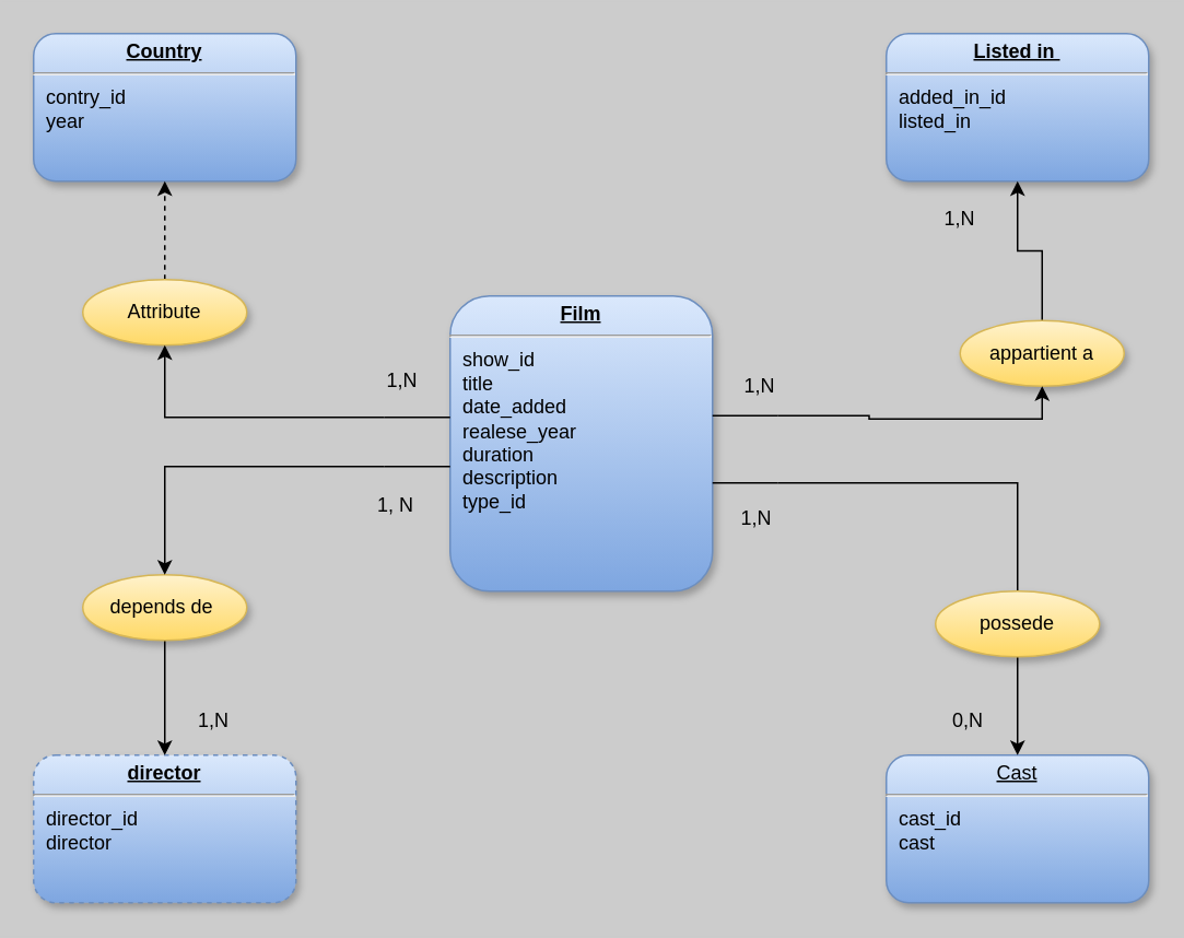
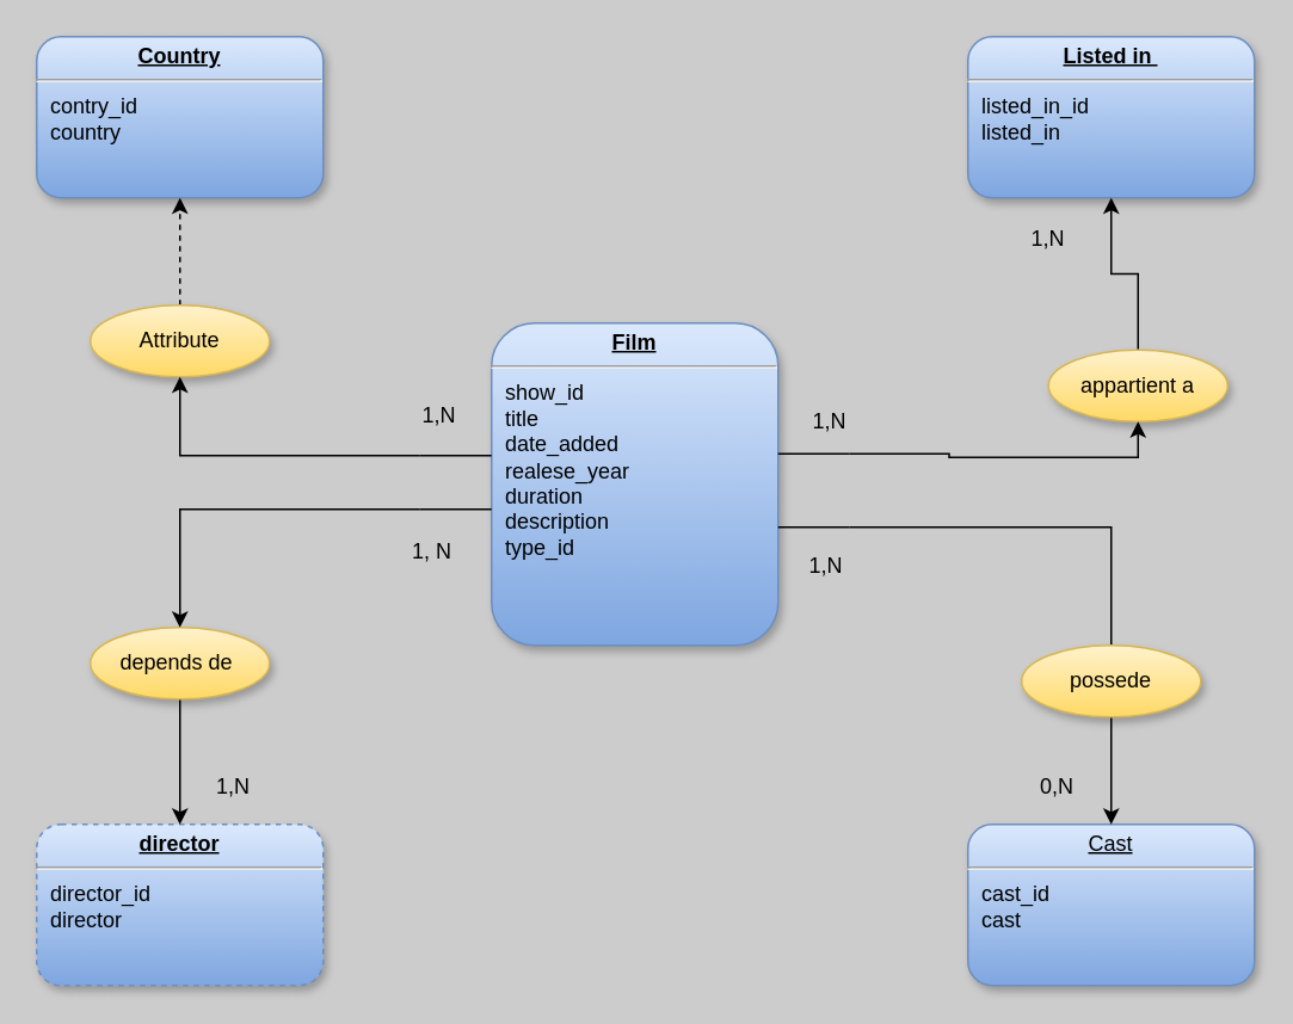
  <mxCell id="0" />
  <mxCell id="1" parent="0" />
- <mxCell id="2" value="&lt;p style=&quot;margin: 0px ; margin-top: 4px ; text-align: center ; text-decoration: underline&quot;&gt;&lt;b&gt;Country&lt;/b&gt;&lt;/p&gt;&lt;hr&gt;&lt;p style=&quot;margin: 0px ; margin-left: 8px&quot;&gt;contry_id&lt;/p&gt;&lt;p style=&quot;margin: 0px ; margin-left: 8px&quot;&gt;year&lt;/p&gt;" style="verticalAlign=top;align=left;overflow=fill;fontSize=12;fontFamily=Helvetica;html=1;rounded=1;shadow=1;gradientColor=#7ea6e0;fillColor=#dae8fc;strokeColor=#6c8ebf;" parent="1" vertex="1"><mxGeometry x="20" y="20" width="160" height="90" as="geometry" /></mxCell>
+ <mxCell id="2" value="&lt;p style=&quot;margin: 0px ; margin-top: 4px ; text-align: center ; text-decoration: underline&quot;&gt;&lt;b&gt;Country&lt;/b&gt;&lt;/p&gt;&lt;hr&gt;&lt;p style=&quot;margin: 0px ; margin-left: 8px&quot;&gt;contry_id&lt;/p&gt;&lt;p style=&quot;margin: 0px ; margin-left: 8px&quot;&gt;country&lt;/p&gt;" style="verticalAlign=top;align=left;overflow=fill;fontSize=12;fontFamily=Helvetica;html=1;rounded=1;shadow=1;gradientColor=#7ea6e0;fillColor=#dae8fc;strokeColor=#6c8ebf;" parent="1" vertex="1"><mxGeometry x="20" y="20" width="160" height="90" as="geometry" /></mxCell>
  <mxCell id="3" value="&lt;p style=&quot;margin: 0px ; margin-top: 4px ; text-align: center ; text-decoration: underline&quot;&gt;&lt;b&gt;director&lt;/b&gt;&lt;/p&gt;&lt;hr&gt;&lt;p style=&quot;margin: 0px ; margin-left: 8px&quot;&gt;director_id&lt;br&gt;&lt;/p&gt;&lt;p style=&quot;margin: 0px ; margin-left: 8px&quot;&gt;director&lt;/p&gt;" style="verticalAlign=top;align=left;overflow=fill;fontSize=12;fontFamily=Helvetica;html=1;rounded=1;shadow=1;gradientColor=#7ea6e0;fillColor=#dae8fc;strokeColor=#6c8ebf;dashed=1;" parent="1" vertex="1"><mxGeometry x="20" y="460" width="160" height="90" as="geometry" /></mxCell>
  <mxCell id="4" value="&lt;p style=&quot;margin: 0px ; margin-top: 4px ; text-align: center ; text-decoration: underline&quot;&gt;&lt;span&gt;Cast&lt;/span&gt;&lt;/p&gt;&lt;hr&gt;&lt;p style=&quot;margin: 0px ; margin-left: 8px&quot;&gt;cast_id&lt;/p&gt;&lt;p style=&quot;margin: 0px ; margin-left: 8px&quot;&gt;cast&lt;/p&gt;" style="verticalAlign=top;align=left;overflow=fill;fontSize=12;fontFamily=Helvetica;html=1;rounded=1;shadow=1;gradientColor=#7ea6e0;fillColor=#dae8fc;strokeColor=#6c8ebf;fontStyle=0" parent="1" vertex="1"><mxGeometry x="540" y="460" width="160" height="90" as="geometry" /></mxCell>
  <mxCell id="5" value="&lt;p style=&quot;margin: 0px ; margin-top: 4px ; text-align: center ; text-decoration: underline&quot;&gt;&lt;b&gt;Film&lt;/b&gt;&lt;/p&gt;&lt;hr&gt;&lt;p style=&quot;margin: 0px ; margin-left: 8px&quot;&gt;show_id&lt;/p&gt;&lt;p style=&quot;margin: 0px ; margin-left: 8px&quot;&gt;title&lt;br&gt;date_added&lt;/p&gt;&lt;p style=&quot;margin: 0px ; margin-left: 8px&quot;&gt;realese_year&lt;/p&gt;&lt;p style=&quot;margin: 0px ; margin-left: 8px&quot;&gt;duration&lt;/p&gt;&lt;p style=&quot;margin: 0px ; margin-left: 8px&quot;&gt;description&lt;/p&gt;&lt;p style=&quot;margin: 0px 0px 0px 8px&quot;&gt;type_id&lt;/p&gt;&lt;div&gt;&lt;br&gt;&lt;/div&gt;" style="verticalAlign=top;align=left;overflow=fill;fontSize=12;fontFamily=Helvetica;html=1;rounded=1;shadow=1;fillColor=#dae8fc;strokeColor=#6c8ebf;gradientColor=#7ea6e0;" parent="1" vertex="1"><mxGeometry x="274" y="180" width="160" height="180" as="geometry" /></mxCell>
- <mxCell id="6" value="&lt;p style=&quot;margin: 0px ; margin-top: 4px ; text-align: center ; text-decoration: underline&quot;&gt;&lt;b&gt;Listed in&amp;nbsp;&lt;/b&gt;&lt;/p&gt;&lt;hr&gt;&lt;p style=&quot;margin: 0px ; margin-left: 8px&quot;&gt;added_in_id&lt;/p&gt;&lt;p style=&quot;margin: 0px ; margin-left: 8px&quot;&gt;listed_in&lt;/p&gt;" style="verticalAlign=top;align=left;overflow=fill;fontSize=12;fontFamily=Helvetica;html=1;rounded=1;shadow=1;glass=0;sketch=0;gradientColor=#7ea6e0;fillColor=#dae8fc;strokeColor=#6c8ebf;" parent="1" vertex="1"><mxGeometry x="540" y="20" width="160" height="90" as="geometry" /></mxCell>
+ <mxCell id="6" value="&lt;p style=&quot;margin: 0px ; margin-top: 4px ; text-align: center ; text-decoration: underline&quot;&gt;&lt;b&gt;Listed in&amp;nbsp;&lt;/b&gt;&lt;/p&gt;&lt;hr&gt;&lt;p style=&quot;margin: 0px ; margin-left: 8px&quot;&gt;listed_in_id&lt;/p&gt;&lt;p style=&quot;margin: 0px ; margin-left: 8px&quot;&gt;listed_in&lt;/p&gt;" style="verticalAlign=top;align=left;overflow=fill;fontSize=12;fontFamily=Helvetica;html=1;rounded=1;shadow=1;glass=0;sketch=0;gradientColor=#7ea6e0;fillColor=#dae8fc;strokeColor=#6c8ebf;" parent="1" vertex="1"><mxGeometry x="540" y="20" width="160" height="90" as="geometry" /></mxCell>
  <mxCell id="7" style="edgeStyle=orthogonalEdgeStyle;rounded=0;orthogonalLoop=1;jettySize=auto;html=1;" parent="1" source="19" target="3" edge="1"><mxGeometry relative="1" as="geometry" /></mxCell>
  <mxCell id="8" value="" style="line;strokeWidth=1;fillColor=none;align=left;verticalAlign=middle;spacingTop=-1;spacingLeft=3;spacingRight=3;rotatable=0;labelPosition=right;points=[];portConstraint=eastwest;rounded=1;shadow=0;glass=0;sketch=0;" parent="1" vertex="1"><mxGeometry x="234" y="280" width="40" height="8" as="geometry" /></mxCell>
  <mxCell id="9" style="edgeStyle=orthogonalEdgeStyle;rounded=0;orthogonalLoop=1;jettySize=auto;html=1;entryX=0.5;entryY=0;entryDx=0;entryDy=0;" parent="1" source="10" target="4" edge="1"><mxGeometry relative="1" as="geometry" /></mxCell>
  <mxCell id="10" value="" style="line;strokeWidth=1;fillColor=none;align=left;verticalAlign=middle;spacingTop=-1;spacingLeft=3;spacingRight=3;rotatable=0;labelPosition=right;points=[];portConstraint=eastwest;rounded=1;shadow=0;glass=0;sketch=0;" parent="1" vertex="1"><mxGeometry x="434" y="290" width="40" height="8" as="geometry" /></mxCell>
  <mxCell id="11" style="edgeStyle=orthogonalEdgeStyle;rounded=0;orthogonalLoop=1;jettySize=auto;html=1;entryX=0.5;entryY=1;entryDx=0;entryDy=0;dashed=1;" parent="1" source="15" target="2" edge="1"><mxGeometry relative="1" as="geometry" /></mxCell>
  <mxCell id="12" value="" style="line;strokeWidth=1;fillColor=none;align=left;verticalAlign=middle;spacingTop=-1;spacingLeft=3;spacingRight=3;rotatable=0;labelPosition=right;points=[];portConstraint=eastwest;rounded=1;shadow=0;glass=0;sketch=0;" parent="1" vertex="1"><mxGeometry x="234" y="250" width="40" height="8" as="geometry" /></mxCell>
  <mxCell id="13" style="edgeStyle=orthogonalEdgeStyle;rounded=0;orthogonalLoop=1;jettySize=auto;html=1;entryX=0.5;entryY=1;entryDx=0;entryDy=0;" parent="1" source="17" target="6" edge="1"><mxGeometry relative="1" as="geometry" /></mxCell>
  <mxCell id="14" value="" style="line;strokeWidth=1;fillColor=none;align=left;verticalAlign=middle;spacingTop=-1;spacingLeft=3;spacingRight=3;rotatable=0;labelPosition=right;points=[];portConstraint=eastwest;rounded=1;shadow=0;glass=0;sketch=0;" parent="1" vertex="1"><mxGeometry x="434" y="248" width="40" height="10" as="geometry" /></mxCell>
  <mxCell id="15" value="Attribute" style="ellipse;whiteSpace=wrap;html=1;align=center;rounded=1;shadow=1;glass=0;sketch=0;gradientColor=#ffd966;fillColor=#fff2cc;strokeColor=#d6b656;" parent="1" vertex="1"><mxGeometry x="50" y="170" width="100" height="40" as="geometry" /></mxCell>
  <mxCell id="16" style="edgeStyle=orthogonalEdgeStyle;rounded=0;orthogonalLoop=1;jettySize=auto;html=1;entryX=0.5;entryY=1;entryDx=0;entryDy=0;" parent="1" source="12" target="15" edge="1"><mxGeometry relative="1" as="geometry"><mxPoint x="234" y="254" as="sourcePoint" /><mxPoint x="100" y="110" as="targetPoint" /></mxGeometry></mxCell>
  <mxCell id="17" value="appartient a" style="ellipse;whiteSpace=wrap;html=1;align=center;rounded=1;shadow=1;glass=0;sketch=0;gradientColor=#ffd966;fillColor=#fff2cc;strokeColor=#d6b656;" parent="1" vertex="1"><mxGeometry x="585" y="195" width="100" height="40" as="geometry" /></mxCell>
  <mxCell id="18" style="edgeStyle=orthogonalEdgeStyle;rounded=0;orthogonalLoop=1;jettySize=auto;html=1;entryX=0.5;entryY=1;entryDx=0;entryDy=0;" parent="1" source="14" target="17" edge="1"><mxGeometry relative="1" as="geometry"><mxPoint x="474" y="253" as="sourcePoint" /><mxPoint x="620" y="110" as="targetPoint" /></mxGeometry></mxCell>
  <mxCell id="19" value="depends de&amp;nbsp;" style="ellipse;whiteSpace=wrap;html=1;align=center;rounded=1;shadow=1;glass=0;sketch=0;gradientColor=#ffd966;fillColor=#fff2cc;strokeColor=#d6b656;" parent="1" vertex="1"><mxGeometry x="50" y="350" width="100" height="40" as="geometry" /></mxCell>
  <mxCell id="20" style="edgeStyle=orthogonalEdgeStyle;rounded=0;orthogonalLoop=1;jettySize=auto;html=1;" parent="1" source="8" target="19" edge="1"><mxGeometry relative="1" as="geometry"><mxPoint x="234" y="284" as="sourcePoint" /><mxPoint x="100" y="460" as="targetPoint" /></mxGeometry></mxCell>
  <mxCell id="21" value="possede" style="ellipse;whiteSpace=wrap;html=1;align=center;rounded=1;shadow=1;glass=0;sketch=0;gradientColor=#ffd966;fillColor=#fff2cc;strokeColor=#d6b656;" parent="1" vertex="1"><mxGeometry x="570" y="360" width="100" height="40" as="geometry" /></mxCell>
  <mxCell id="22" value="1,N" style="text;html=1;strokeColor=none;fillColor=none;align=center;verticalAlign=middle;whiteSpace=wrap;rounded=0;shadow=0;glass=0;sketch=0;" parent="1" vertex="1"><mxGeometry x="441" y="306" width="40" height="20" as="geometry" /></mxCell>
  <mxCell id="23" value="1,N" style="text;html=1;strokeColor=none;fillColor=none;align=center;verticalAlign=middle;whiteSpace=wrap;rounded=0;shadow=0;glass=0;sketch=0;" parent="1" vertex="1"><mxGeometry x="443" y="225" width="40" height="20" as="geometry" /></mxCell>
  <mxCell id="24" value="0,N" style="text;html=1;strokeColor=none;fillColor=none;align=center;verticalAlign=middle;whiteSpace=wrap;rounded=0;shadow=0;glass=0;sketch=0;" parent="1" vertex="1"><mxGeometry x="570" y="429" width="40" height="20" as="geometry" /></mxCell>
  <mxCell id="25" value="1,N" style="text;html=1;strokeColor=none;fillColor=none;align=center;verticalAlign=middle;whiteSpace=wrap;rounded=0;shadow=0;glass=0;sketch=0;" parent="1" vertex="1"><mxGeometry x="565" y="123" width="40" height="20" as="geometry" /></mxCell>
  <mxCell id="26" value="1,N" style="text;html=1;strokeColor=none;fillColor=none;align=center;verticalAlign=middle;whiteSpace=wrap;rounded=0;shadow=0;glass=0;sketch=0;" parent="1" vertex="1"><mxGeometry x="225" y="222" width="40" height="20" as="geometry" /></mxCell>
  <mxCell id="27" value="1, N" style="text;html=1;strokeColor=none;fillColor=none;align=center;verticalAlign=middle;whiteSpace=wrap;rounded=0;shadow=0;glass=0;sketch=0;" parent="1" vertex="1"><mxGeometry x="221" y="298" width="40" height="20" as="geometry" /></mxCell>
  <mxCell id="28" value="1,N" style="text;html=1;strokeColor=none;fillColor=none;align=center;verticalAlign=middle;whiteSpace=wrap;rounded=0;shadow=0;glass=0;sketch=0;" parent="1" vertex="1"><mxGeometry x="110" y="429" width="40" height="20" as="geometry" /></mxCell>
